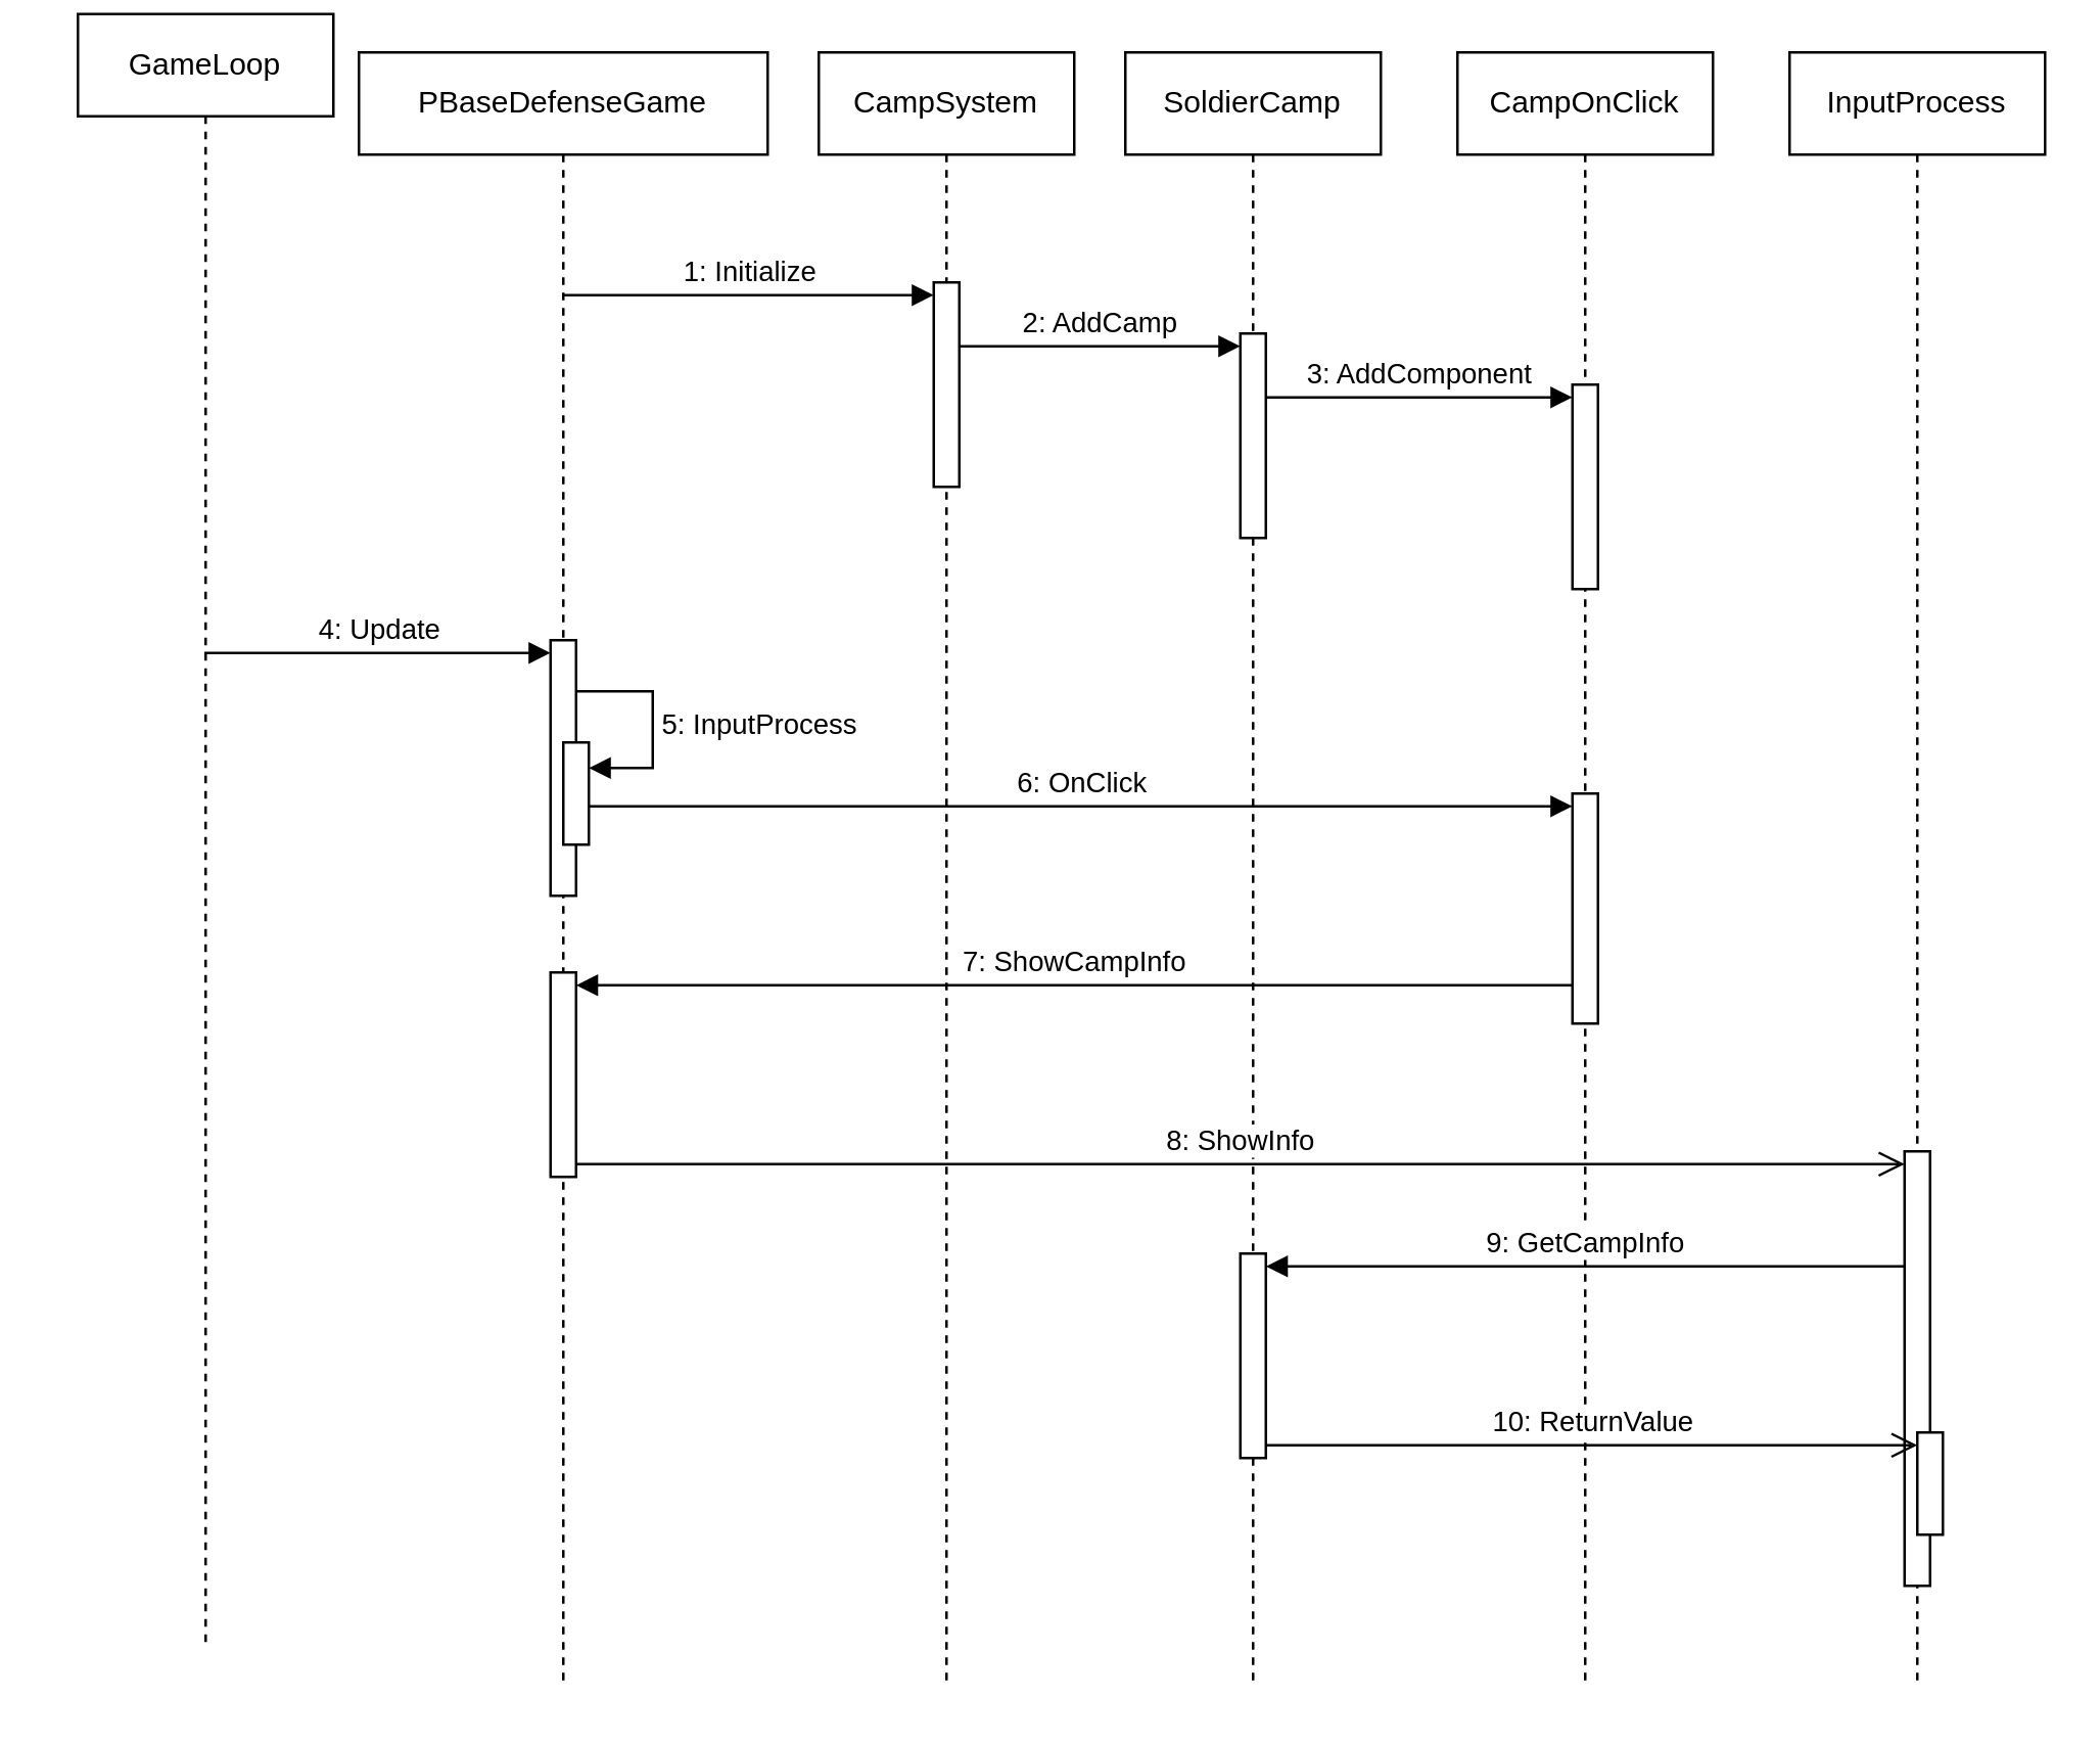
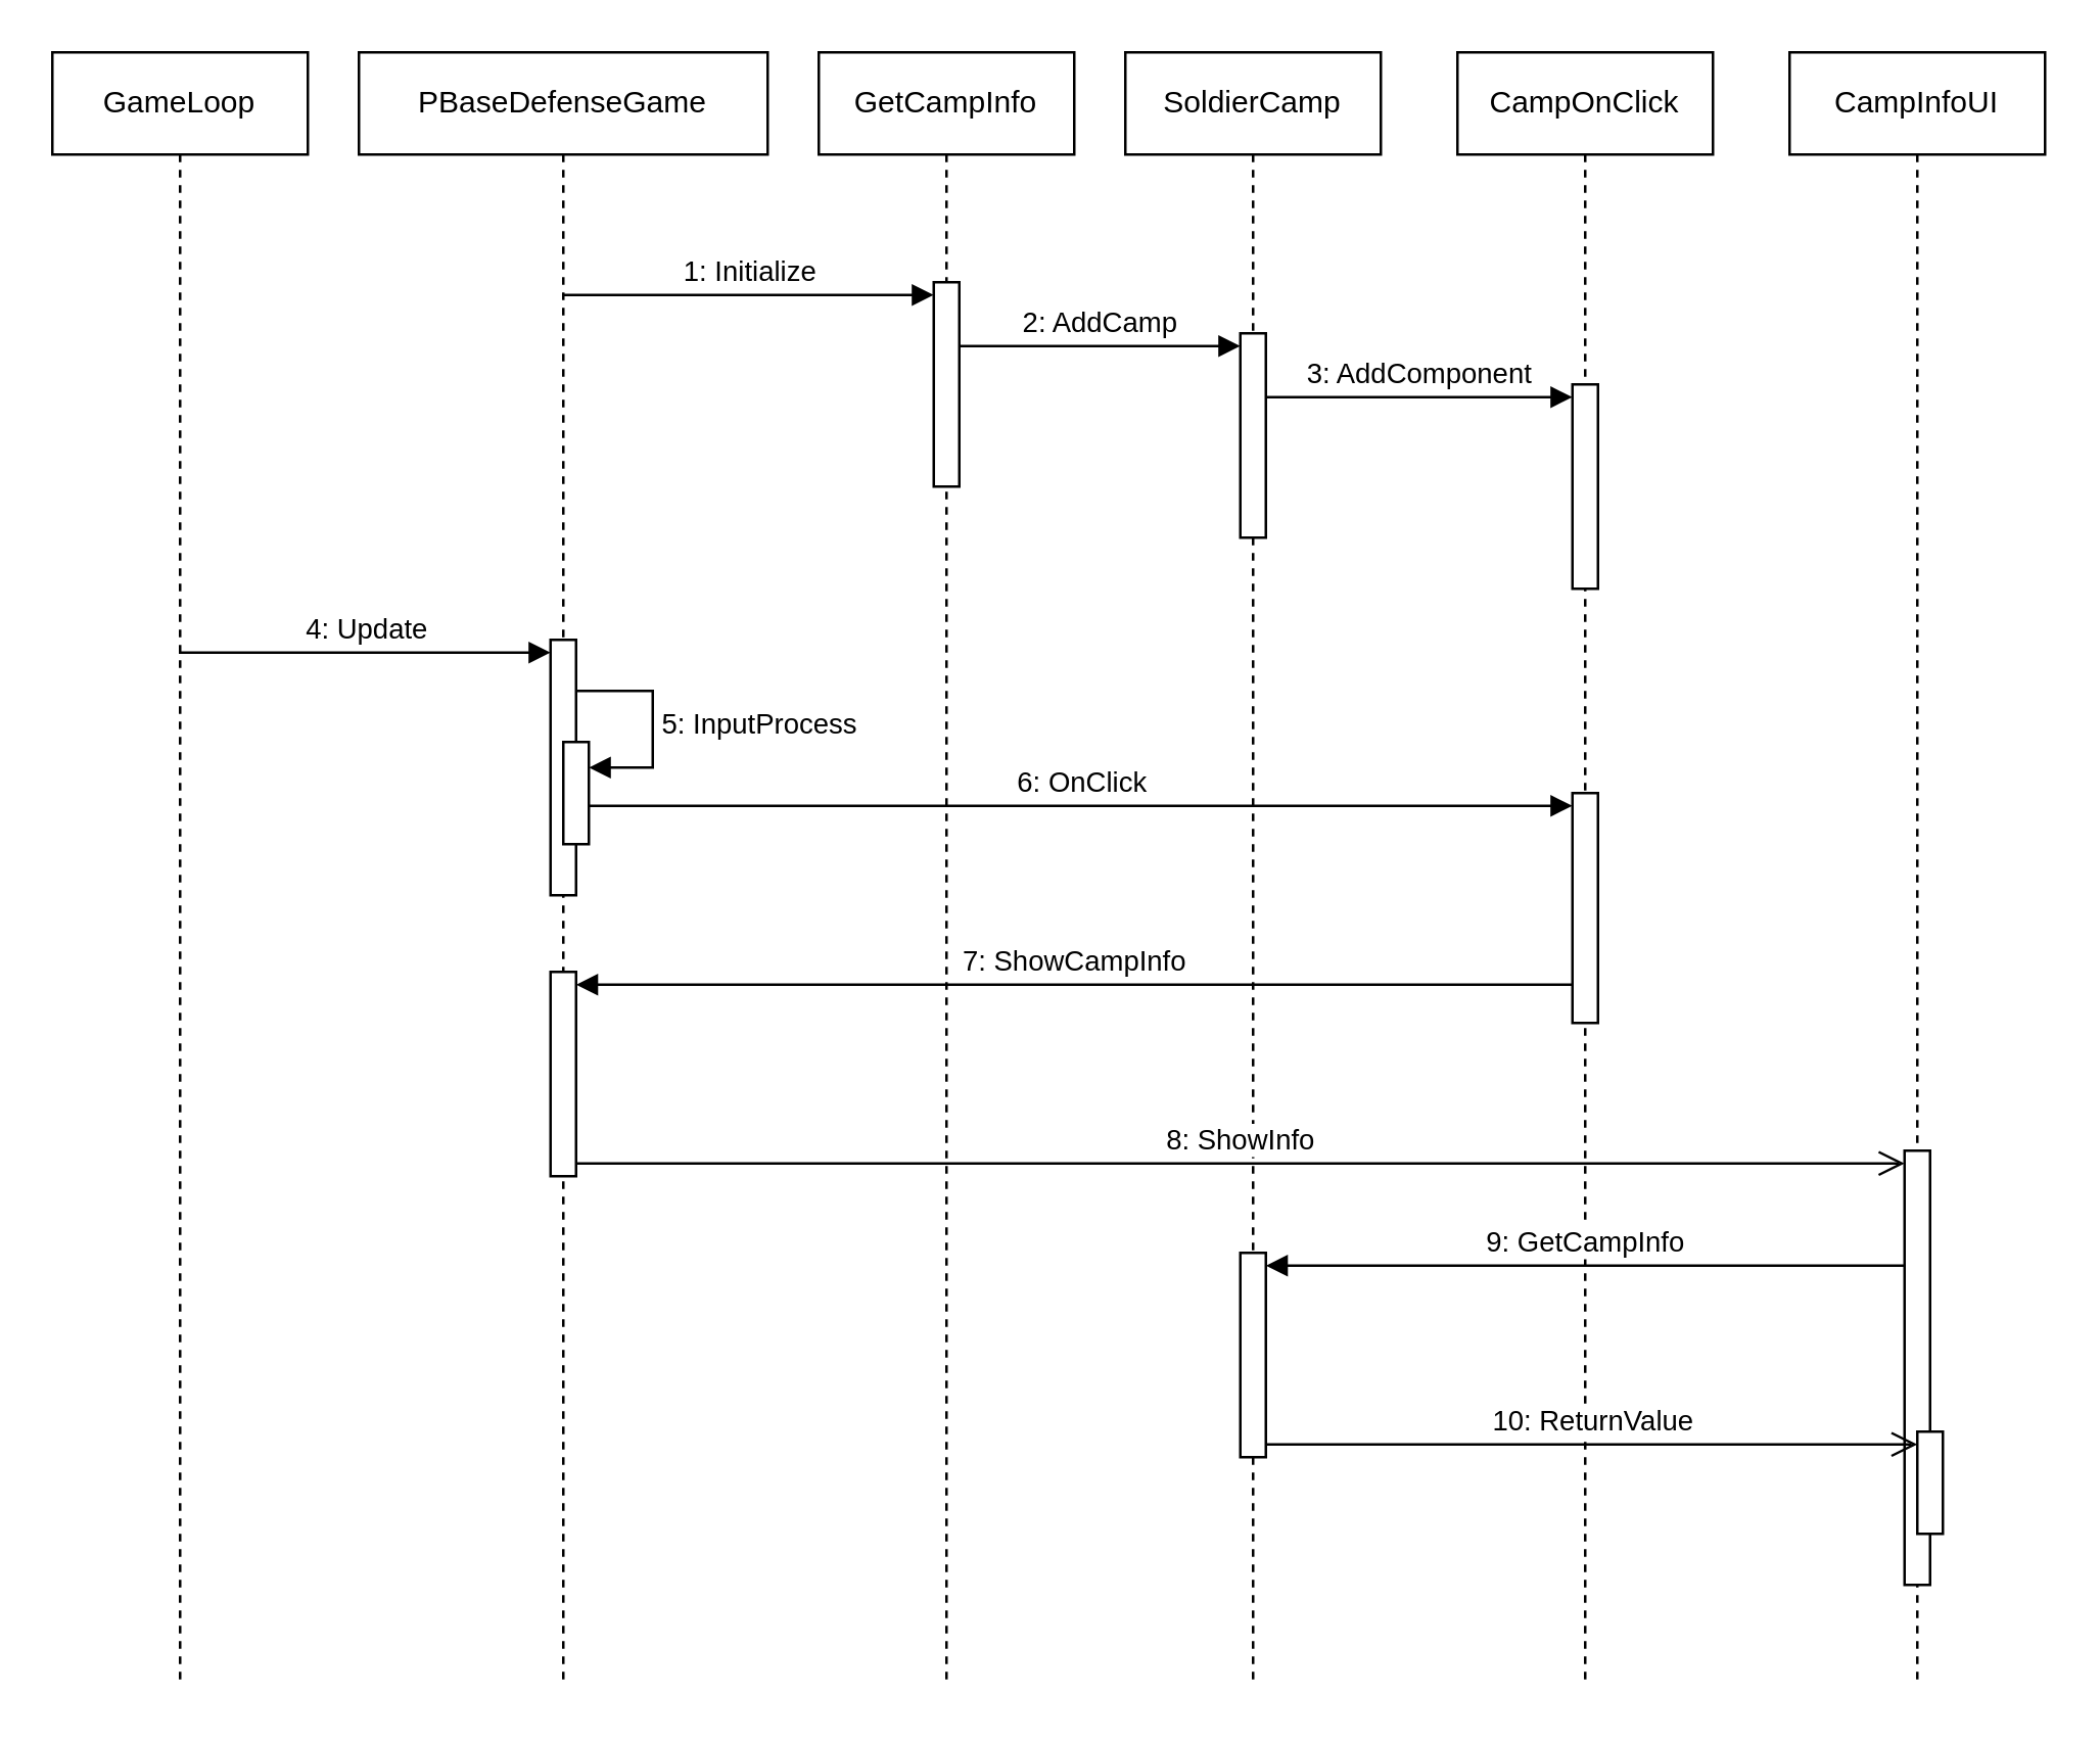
  <mxCell id="0" />
  <mxCell id="1" parent="0" />
- <mxCell id="2" value="GameLoop" style="shape=umlLifeline;perimeter=lifelinePerimeter;whiteSpace=wrap;html=1;container=1;dropTarget=0;collapsible=0;recursiveResize=0;outlineConnect=0;portConstraint=eastwest;newEdgeStyle={&quot;curved&quot;:0,&quot;rounded&quot;:0};" vertex="1" parent="1"><mxGeometry x="30" y="5" width="100" height="640" as="geometry" /></mxCell>
+ <mxCell id="2" value="GameLoop" style="shape=umlLifeline;perimeter=lifelinePerimeter;whiteSpace=wrap;html=1;container=1;dropTarget=0;collapsible=0;recursiveResize=0;outlineConnect=0;portConstraint=eastwest;newEdgeStyle={&quot;curved&quot;:0,&quot;rounded&quot;:0};" vertex="1" parent="1"><mxGeometry y="20" width="100" height="640" as="geometry" x="20" /></mxCell>
  <mxCell id="3" value="PBaseDefenseGame" style="shape=umlLifeline;perimeter=lifelinePerimeter;whiteSpace=wrap;html=1;container=1;dropTarget=0;collapsible=0;recursiveResize=0;outlineConnect=0;portConstraint=eastwest;newEdgeStyle={&quot;curved&quot;:0,&quot;rounded&quot;:0};" vertex="1" parent="1"><mxGeometry x="140" y="20" width="160" height="640" as="geometry" /></mxCell>
  <mxCell id="4" value="" style="html=1;points=[[0,0,0,0,5],[0,1,0,0,-5],[1,0,0,0,5],[1,1,0,0,-5]];perimeter=orthogonalPerimeter;outlineConnect=0;targetShapes=umlLifeline;portConstraint=eastwest;newEdgeStyle={&quot;curved&quot;:0,&quot;rounded&quot;:0};" vertex="1" parent="3"><mxGeometry x="75" y="230" width="10" height="100" as="geometry" /></mxCell>
  <mxCell id="5" value="" style="html=1;points=[[0,0,0,0,5],[0,1,0,0,-5],[1,0,0,0,5],[1,1,0,0,-5]];perimeter=orthogonalPerimeter;outlineConnect=0;targetShapes=umlLifeline;portConstraint=eastwest;newEdgeStyle={&quot;curved&quot;:0,&quot;rounded&quot;:0};" vertex="1" parent="3"><mxGeometry x="80" y="270" width="10" height="40" as="geometry" /></mxCell>
  <mxCell id="6" value="5: InputProcess" style="html=1;align=left;spacingLeft=2;endArrow=block;rounded=0;edgeStyle=orthogonalEdgeStyle;curved=0;rounded=0;" edge="1" target="5" parent="3"><mxGeometry relative="1" as="geometry"><mxPoint x="85" y="250" as="sourcePoint" /><Array as="points"><mxPoint x="115" y="280" /></Array></mxGeometry></mxCell>
  <mxCell id="7" value="" style="html=1;points=[[0,0,0,0,5],[0,1,0,0,-5],[1,0,0,0,5],[1,1,0,0,-5]];perimeter=orthogonalPerimeter;outlineConnect=0;targetShapes=umlLifeline;portConstraint=eastwest;newEdgeStyle={&quot;curved&quot;:0,&quot;rounded&quot;:0};" vertex="1" parent="3"><mxGeometry x="75" y="360" width="10" height="80" as="geometry" /></mxCell>
- <mxCell id="8" value="CampSystem" style="shape=umlLifeline;perimeter=lifelinePerimeter;whiteSpace=wrap;html=1;container=1;dropTarget=0;collapsible=0;recursiveResize=0;outlineConnect=0;portConstraint=eastwest;newEdgeStyle={&quot;curved&quot;:0,&quot;rounded&quot;:0};" vertex="1" parent="1"><mxGeometry x="320" y="20" width="100" height="640" as="geometry" /></mxCell>
+ <mxCell id="8" value="GetCampInfo" style="shape=umlLifeline;perimeter=lifelinePerimeter;whiteSpace=wrap;html=1;container=1;dropTarget=0;collapsible=0;recursiveResize=0;outlineConnect=0;portConstraint=eastwest;newEdgeStyle={&quot;curved&quot;:0,&quot;rounded&quot;:0};" vertex="1" parent="1"><mxGeometry x="320" y="20" width="100" height="640" as="geometry" /></mxCell>
  <mxCell id="9" value="" style="html=1;points=[[0,0,0,0,5],[0,1,0,0,-5],[1,0,0,0,5],[1,1,0,0,-5]];perimeter=orthogonalPerimeter;outlineConnect=0;targetShapes=umlLifeline;portConstraint=eastwest;newEdgeStyle={&quot;curved&quot;:0,&quot;rounded&quot;:0};" vertex="1" parent="8"><mxGeometry x="45" y="90" width="10" height="80" as="geometry" /></mxCell>
  <mxCell id="10" value="SoldierCamp" style="shape=umlLifeline;perimeter=lifelinePerimeter;whiteSpace=wrap;html=1;container=1;dropTarget=0;collapsible=0;recursiveResize=0;outlineConnect=0;portConstraint=eastwest;newEdgeStyle={&quot;curved&quot;:0,&quot;rounded&quot;:0};" vertex="1" parent="1"><mxGeometry x="440" y="20" width="100" height="640" as="geometry" /></mxCell>
  <mxCell id="11" value="" style="html=1;points=[[0,0,0,0,5],[0,1,0,0,-5],[1,0,0,0,5],[1,1,0,0,-5]];perimeter=orthogonalPerimeter;outlineConnect=0;targetShapes=umlLifeline;portConstraint=eastwest;newEdgeStyle={&quot;curved&quot;:0,&quot;rounded&quot;:0};" vertex="1" parent="10"><mxGeometry x="45" y="110" width="10" height="80" as="geometry" /></mxCell>
  <mxCell id="12" value="" style="html=1;points=[[0,0,0,0,5],[0,1,0,0,-5],[1,0,0,0,5],[1,1,0,0,-5]];perimeter=orthogonalPerimeter;outlineConnect=0;targetShapes=umlLifeline;portConstraint=eastwest;newEdgeStyle={&quot;curved&quot;:0,&quot;rounded&quot;:0};" vertex="1" parent="10"><mxGeometry x="45" y="470" width="10" height="80" as="geometry" /></mxCell>
  <mxCell id="13" value="CampOnClick" style="shape=umlLifeline;perimeter=lifelinePerimeter;whiteSpace=wrap;html=1;container=1;dropTarget=0;collapsible=0;recursiveResize=0;outlineConnect=0;portConstraint=eastwest;newEdgeStyle={&quot;curved&quot;:0,&quot;rounded&quot;:0};" vertex="1" parent="1"><mxGeometry x="570" y="20" width="100" height="640" as="geometry" /></mxCell>
  <mxCell id="14" value="" style="html=1;points=[[0,0,0,0,5],[0,1,0,0,-5],[1,0,0,0,5],[1,1,0,0,-5]];perimeter=orthogonalPerimeter;outlineConnect=0;targetShapes=umlLifeline;portConstraint=eastwest;newEdgeStyle={&quot;curved&quot;:0,&quot;rounded&quot;:0};" vertex="1" parent="13"><mxGeometry x="45" y="130" width="10" height="80" as="geometry" /></mxCell>
  <mxCell id="15" value="" style="html=1;points=[[0,0,0,0,5],[0,1,0,0,-5],[1,0,0,0,5],[1,1,0,0,-5]];perimeter=orthogonalPerimeter;outlineConnect=0;targetShapes=umlLifeline;portConstraint=eastwest;newEdgeStyle={&quot;curved&quot;:0,&quot;rounded&quot;:0};" vertex="1" parent="13"><mxGeometry x="45" y="290" width="10" height="90" as="geometry" /></mxCell>
- <mxCell id="16" value="InputProcess" style="shape=umlLifeline;perimeter=lifelinePerimeter;whiteSpace=wrap;html=1;container=1;dropTarget=0;collapsible=0;recursiveResize=0;outlineConnect=0;portConstraint=eastwest;newEdgeStyle={&quot;curved&quot;:0,&quot;rounded&quot;:0};" vertex="1" parent="1"><mxGeometry x="700" y="20" width="100" height="640" as="geometry" /></mxCell>
+ <mxCell id="16" value="CampInfoUI" style="shape=umlLifeline;perimeter=lifelinePerimeter;whiteSpace=wrap;html=1;container=1;dropTarget=0;collapsible=0;recursiveResize=0;outlineConnect=0;portConstraint=eastwest;newEdgeStyle={&quot;curved&quot;:0,&quot;rounded&quot;:0};" vertex="1" parent="1"><mxGeometry x="700" y="20" width="100" height="640" as="geometry" /></mxCell>
  <mxCell id="17" value="" style="html=1;points=[[0,0,0,0,5],[0,1,0,0,-5],[1,0,0,0,5],[1,1,0,0,-5]];perimeter=orthogonalPerimeter;outlineConnect=0;targetShapes=umlLifeline;portConstraint=eastwest;newEdgeStyle={&quot;curved&quot;:0,&quot;rounded&quot;:0};" vertex="1" parent="16"><mxGeometry x="45" y="430" width="10" height="170" as="geometry" /></mxCell>
  <mxCell id="18" value="" style="html=1;points=[[0,0,0,0,5],[0,1,0,0,-5],[1,0,0,0,5],[1,1,0,0,-5]];perimeter=orthogonalPerimeter;outlineConnect=0;targetShapes=umlLifeline;portConstraint=eastwest;newEdgeStyle={&quot;curved&quot;:0,&quot;rounded&quot;:0};" vertex="1" parent="16"><mxGeometry x="50" y="540" width="10" height="40" as="geometry" /></mxCell>
  <mxCell id="19" value="1: Initialize" style="html=1;verticalAlign=bottom;startArrow=none;endArrow=block;startSize=8;curved=0;rounded=0;entryX=0;entryY=0;entryDx=0;entryDy=5;startFill=0;" edge="1" target="9" parent="1" source="3"><mxGeometry relative="1" as="geometry"><mxPoint x="295" y="115" as="sourcePoint" /></mxGeometry></mxCell>
  <mxCell id="20" value="2: AddCamp" style="html=1;verticalAlign=bottom;startArrow=none;endArrow=block;startSize=8;curved=0;rounded=0;entryX=0;entryY=0;entryDx=0;entryDy=5;startFill=0;" edge="1" target="11" parent="1" source="9"><mxGeometry relative="1" as="geometry"><mxPoint x="415" y="135" as="sourcePoint" /></mxGeometry></mxCell>
  <mxCell id="21" value="3: AddComponent" style="html=1;verticalAlign=bottom;startArrow=none;endArrow=block;startSize=8;curved=0;rounded=0;entryX=0;entryY=0;entryDx=0;entryDy=5;startFill=0;" edge="1" target="14" parent="1" source="11"><mxGeometry relative="1" as="geometry"><mxPoint x="545" y="155" as="sourcePoint" /></mxGeometry></mxCell>
  <mxCell id="22" value="4: Update" style="html=1;verticalAlign=bottom;startArrow=none;endArrow=block;startSize=8;curved=0;rounded=0;entryX=0;entryY=0;entryDx=0;entryDy=5;startFill=0;" edge="1" target="4" parent="1" source="2"><mxGeometry relative="1" as="geometry"><mxPoint x="145" y="255" as="sourcePoint" /></mxGeometry></mxCell>
  <mxCell id="23" value="6: OnClick" style="html=1;verticalAlign=bottom;startArrow=none;endArrow=block;startSize=8;curved=0;rounded=0;entryX=0;entryY=0;entryDx=0;entryDy=5;startFill=0;" edge="1" target="15" parent="1" source="5"><mxGeometry relative="1" as="geometry"><mxPoint x="545" y="315" as="sourcePoint" /></mxGeometry></mxCell>
  <mxCell id="24" value="7: ShowCampInfo" style="html=1;verticalAlign=bottom;endArrow=block;curved=0;rounded=0;entryX=1;entryY=0;entryDx=0;entryDy=5;" edge="1" target="7" parent="1" source="15"><mxGeometry relative="1" as="geometry"><mxPoint x="295" y="385" as="sourcePoint" /></mxGeometry></mxCell>
  <mxCell id="25" value="8: ShowInfo" style="html=1;verticalAlign=bottom;endArrow=open;endSize=8;curved=0;rounded=0;exitX=1;exitY=1;exitDx=0;exitDy=-5;entryX=0;entryY=0;entryDx=0;entryDy=5;entryPerimeter=0;" edge="1" source="7" parent="1" target="17"><mxGeometry relative="1" as="geometry"><mxPoint x="295" y="455" as="targetPoint" /></mxGeometry></mxCell>
  <mxCell id="26" value="9: GetCampInfo" style="html=1;verticalAlign=bottom;endArrow=block;curved=0;rounded=0;entryX=1;entryY=0;entryDx=0;entryDy=5;" edge="1" target="12" parent="1" source="17"><mxGeometry relative="1" as="geometry"><mxPoint x="565" y="495" as="sourcePoint" /><mxPoint as="offset" /></mxGeometry></mxCell>
  <mxCell id="27" value="10: ReturnValue" style="html=1;verticalAlign=bottom;endArrow=open;endSize=8;curved=0;rounded=0;exitX=1;exitY=1;exitDx=0;exitDy=-5;entryX=0;entryY=0;entryDx=0;entryDy=5;entryPerimeter=0;" edge="1" source="12" parent="1" target="18"><mxGeometry relative="1" as="geometry"><mxPoint x="680" y="565" as="targetPoint" /></mxGeometry></mxCell>
